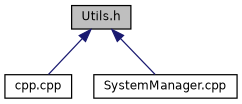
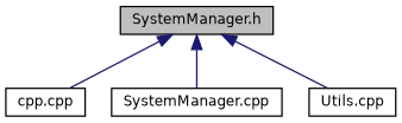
  digraph {
    node [color=black fillcolor=white fontname=Helvetica fontsize=10 shape=record style=filled]
    edge [color=midnightblue dir=back fontname=Helvetica fontsize=10 labelfontname=Helvetica labelfontsize=10 style=solid]
-   n1 [fillcolor=grey75 fontcolor=black height=0.2 label="Utils.h" width=0.4]
+   n1 [fillcolor=grey75 fontcolor=black height=0.2 label="SystemManager.h" width=0.4]
    n2 [height=0.2 label="cpp.cpp" width=0.4]
    n3 [height=0.2 label="SystemManager.cpp" width=0.4]
+   n4 [height=0.2 label="Utils.cpp" width=0.4]
    n1 -> n2
    n1 -> n3
+   n1 -> n4
  }
